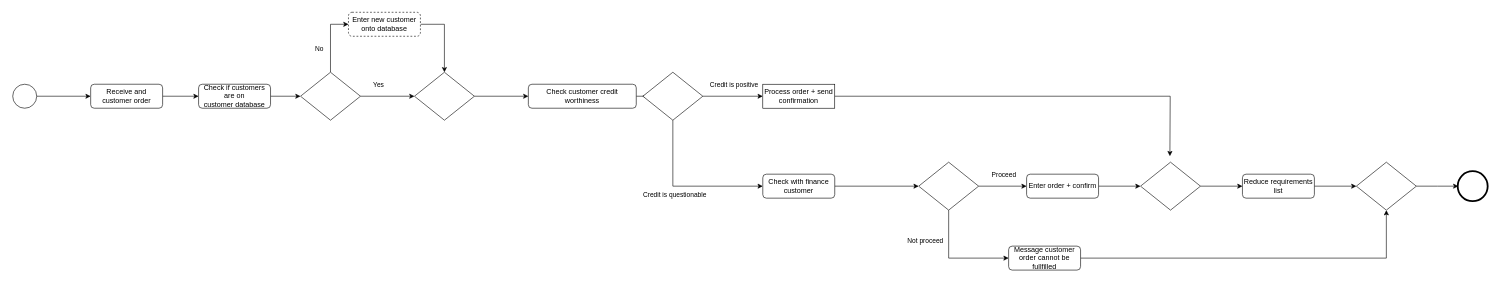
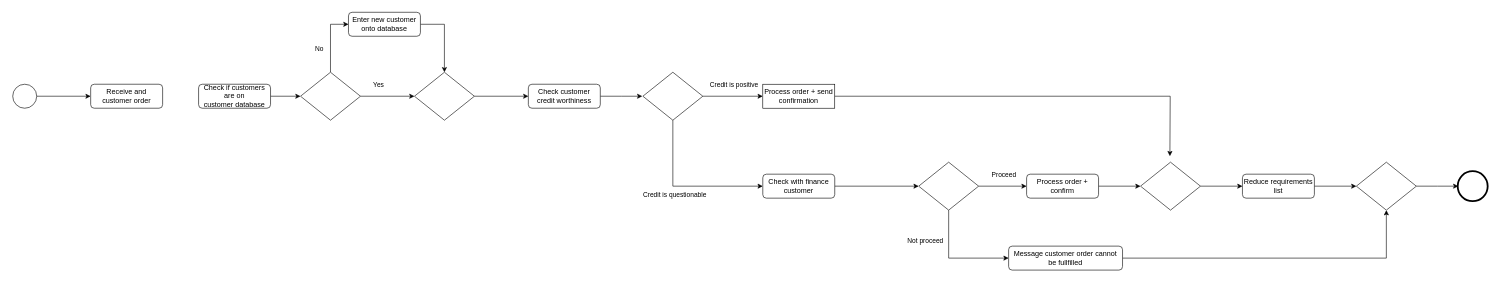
  <mxCell id="0" />
  <mxCell id="1" parent="0" />
- <mxCell id="2" style="edgeStyle=orthogonalEdgeStyle;rounded=0;orthogonalLoop=1;jettySize=auto;html=1;exitX=1;exitY=0.5;exitDx=0;exitDy=0;" parent="1" source="3" target="7" edge="1"><mxGeometry relative="1" as="geometry" /></mxCell>
  <mxCell id="3" value="Receive and customer order" style="rounded=1;whiteSpace=wrap;html=1;fontSize=12;glass=0;strokeWidth=1;shadow=0;" parent="1" vertex="1"><mxGeometry x="150" y="140" width="120" height="40" as="geometry" /></mxCell>
  <mxCell id="4" style="edgeStyle=orthogonalEdgeStyle;rounded=0;orthogonalLoop=1;jettySize=auto;html=1;entryX=0;entryY=0.5;entryDx=0;entryDy=0;" parent="1" source="5" target="3" edge="1"><mxGeometry relative="1" as="geometry" /></mxCell>
  <mxCell id="5" value="" style="ellipse;whiteSpace=wrap;html=1;aspect=fixed;" parent="1" vertex="1"><mxGeometry x="20" y="140" width="40" height="40" as="geometry" /></mxCell>
  <mxCell id="6" style="edgeStyle=orthogonalEdgeStyle;rounded=0;orthogonalLoop=1;jettySize=auto;html=1;exitX=1;exitY=0.5;exitDx=0;exitDy=0;" parent="1" source="7" target="12" edge="1"><mxGeometry relative="1" as="geometry" /></mxCell>
  <mxCell id="7" value="Check if customers are on customer&amp;nbsp;database" style="rounded=1;whiteSpace=wrap;html=1;fontSize=12;glass=0;strokeWidth=1;shadow=0;" parent="1" vertex="1"><mxGeometry x="330" y="140" width="120" height="40" as="geometry" /></mxCell>
  <mxCell id="8" style="edgeStyle=orthogonalEdgeStyle;rounded=0;orthogonalLoop=1;jettySize=auto;html=1;exitX=0.5;exitY=0;exitDx=0;exitDy=0;entryX=0;entryY=0.5;entryDx=0;entryDy=0;" parent="1" source="12" target="14" edge="1"><mxGeometry relative="1" as="geometry" /></mxCell>
  <mxCell id="9" value="No" style="edgeLabel;html=1;align=center;verticalAlign=middle;resizable=0;points=[];" parent="8" vertex="1" connectable="0"><mxGeometry x="0.042" y="-3" relative="1" as="geometry"><mxPoint x="-23" y="17" as="offset" /></mxGeometry></mxCell>
  <mxCell id="10" style="edgeStyle=orthogonalEdgeStyle;rounded=0;orthogonalLoop=1;jettySize=auto;html=1;exitX=1;exitY=0.5;exitDx=0;exitDy=0;entryX=0;entryY=0.5;entryDx=0;entryDy=0;" parent="1" source="12" target="16" edge="1"><mxGeometry relative="1" as="geometry" /></mxCell>
  <mxCell id="11" value="Yes" style="edgeLabel;html=1;align=center;verticalAlign=middle;resizable=0;points=[];" parent="10" vertex="1" connectable="0"><mxGeometry x="-0.333" relative="1" as="geometry"><mxPoint x="-1" y="-20" as="offset" /></mxGeometry></mxCell>
  <mxCell id="12" value="" style="rhombus;whiteSpace=wrap;html=1;shadow=0;fontFamily=Helvetica;fontSize=12;align=center;strokeWidth=1;spacing=6;spacingTop=-4;" parent="1" vertex="1"><mxGeometry x="500" y="120" width="100" height="80" as="geometry" /></mxCell>
  <mxCell id="13" style="edgeStyle=orthogonalEdgeStyle;rounded=0;orthogonalLoop=1;jettySize=auto;html=1;entryX=0.5;entryY=0;entryDx=0;entryDy=0;" parent="1" source="14" target="16" edge="1"><mxGeometry relative="1" as="geometry"><Array as="points"><mxPoint x="740" y="40" /></Array></mxGeometry></mxCell>
- <mxCell id="14" value="Enter new customer onto database" style="rounded=1;whiteSpace=wrap;html=1;fontSize=12;glass=0;strokeWidth=1;shadow=0;dashed=1;" parent="1" vertex="1"><mxGeometry x="580" y="20" width="120" height="40" as="geometry" /></mxCell>
+ <mxCell id="14" value="Enter new customer onto database" style="rounded=1;whiteSpace=wrap;html=1;fontSize=12;glass=0;strokeWidth=1;shadow=0;" parent="1" vertex="1"><mxGeometry x="580" y="20" width="120" height="40" as="geometry" /></mxCell>
  <mxCell id="15" style="edgeStyle=orthogonalEdgeStyle;rounded=0;orthogonalLoop=1;jettySize=auto;html=1;exitX=1;exitY=0.5;exitDx=0;exitDy=0;" parent="1" source="16" target="18" edge="1"><mxGeometry relative="1" as="geometry" /></mxCell>
  <mxCell id="16" value="" style="rhombus;whiteSpace=wrap;html=1;shadow=0;fontFamily=Helvetica;fontSize=12;align=center;strokeWidth=1;spacing=6;spacingTop=-4;" parent="1" vertex="1"><mxGeometry x="690" y="120" width="100" height="80" as="geometry" /></mxCell>
  <mxCell id="17" style="edgeStyle=orthogonalEdgeStyle;rounded=0;orthogonalLoop=1;jettySize=auto;html=1;" edge="1" parent="1" source="18"><mxGeometry relative="1" as="geometry"><mxPoint x="1070" y="160" as="targetPoint" /></mxGeometry></mxCell>
- <mxCell id="18" value="Check customer credit worthiness" style="rounded=1;whiteSpace=wrap;html=1;fontSize=12;glass=0;strokeWidth=1;shadow=0;" parent="1" vertex="1"><mxGeometry x="880" y="140" width="180" height="40" as="geometry" /></mxCell>
+ <mxCell id="18" value="Check customer credit worthiness" style="rounded=1;whiteSpace=wrap;html=1;fontSize=12;glass=0;strokeWidth=1;shadow=0;" parent="1" vertex="1"><mxGeometry x="880" y="140" width="120" height="40" as="geometry" /></mxCell>
  <mxCell id="19" style="edgeStyle=orthogonalEdgeStyle;rounded=0;orthogonalLoop=1;jettySize=auto;html=1;entryX=0;entryY=0.5;entryDx=0;entryDy=0;" parent="1" source="23" target="25" edge="1"><mxGeometry relative="1" as="geometry" /></mxCell>
  <mxCell id="20" value="Credit is positive" style="edgeLabel;html=1;align=center;verticalAlign=middle;resizable=0;points=[];" parent="19" vertex="1" connectable="0"><mxGeometry x="0.013" y="3" relative="1" as="geometry"><mxPoint y="-17" as="offset" /></mxGeometry></mxCell>
  <mxCell id="21" style="edgeStyle=orthogonalEdgeStyle;rounded=0;orthogonalLoop=1;jettySize=auto;html=1;entryX=0;entryY=0.5;entryDx=0;entryDy=0;" parent="1" source="23" target="27" edge="1"><mxGeometry relative="1" as="geometry"><Array as="points"><mxPoint x="1121" y="310" /></Array></mxGeometry></mxCell>
  <mxCell id="22" value="Credit is questionable" style="edgeLabel;html=1;align=center;verticalAlign=middle;resizable=0;points=[];" parent="21" vertex="1" connectable="0"><mxGeometry x="-0.36" y="2" relative="1" as="geometry"><mxPoint y="40" as="offset" /></mxGeometry></mxCell>
  <mxCell id="23" value="" style="rhombus;whiteSpace=wrap;html=1;shadow=0;fontFamily=Helvetica;fontSize=12;align=center;strokeWidth=1;spacing=6;spacingTop=-4;" parent="1" vertex="1"><mxGeometry x="1071" y="120" width="100" height="80" as="geometry" /></mxCell>
  <mxCell id="24" style="edgeStyle=orthogonalEdgeStyle;rounded=0;orthogonalLoop=1;jettySize=auto;html=1;" edge="1" parent="1" source="25"><mxGeometry relative="1" as="geometry"><mxPoint x="1950" y="260" as="targetPoint" /></mxGeometry></mxCell>
  <mxCell id="25" value="Process order + send confirmation" style="whiteSpace=wrap;html=1;fontSize=12;glass=0;strokeWidth=1;shadow=0;rounded=0;" parent="1" vertex="1"><mxGeometry x="1271" y="140" width="120" height="40" as="geometry" /></mxCell>
  <mxCell id="26" style="edgeStyle=orthogonalEdgeStyle;rounded=0;orthogonalLoop=1;jettySize=auto;html=1;" parent="1" source="27" target="32" edge="1"><mxGeometry relative="1" as="geometry" /></mxCell>
  <mxCell id="27" value="Check with finance customer" style="rounded=1;whiteSpace=wrap;html=1;fontSize=12;glass=0;strokeWidth=1;shadow=0;" parent="1" vertex="1"><mxGeometry x="1271" y="290" width="120" height="40" as="geometry" /></mxCell>
  <mxCell id="28" style="edgeStyle=orthogonalEdgeStyle;rounded=0;orthogonalLoop=1;jettySize=auto;html=1;" parent="1" source="32" target="38" edge="1"><mxGeometry relative="1" as="geometry" /></mxCell>
  <mxCell id="29" value="Proceed" style="edgeLabel;html=1;align=center;verticalAlign=middle;resizable=0;points=[];" parent="28" vertex="1" connectable="0"><mxGeometry x="0.033" y="-1" relative="1" as="geometry"><mxPoint y="-21" as="offset" /></mxGeometry></mxCell>
  <mxCell id="30" style="edgeStyle=orthogonalEdgeStyle;rounded=0;orthogonalLoop=1;jettySize=auto;html=1;entryX=0;entryY=0.5;entryDx=0;entryDy=0;" parent="1" source="32" target="34" edge="1"><mxGeometry relative="1" as="geometry"><Array as="points"><mxPoint x="1581" y="430" /></Array></mxGeometry></mxCell>
  <mxCell id="31" value="Not proceed" style="edgeLabel;html=1;align=center;verticalAlign=middle;resizable=0;points=[];" parent="30" vertex="1" connectable="0"><mxGeometry x="-0.363" y="2" relative="1" as="geometry"><mxPoint x="-42" y="-7" as="offset" /></mxGeometry></mxCell>
  <mxCell id="32" value="" style="rhombus;whiteSpace=wrap;html=1;shadow=0;fontFamily=Helvetica;fontSize=12;align=center;strokeWidth=1;spacing=6;spacingTop=-4;" parent="1" vertex="1"><mxGeometry x="1531" y="270" width="100" height="80" as="geometry" /></mxCell>
  <mxCell id="33" style="edgeStyle=orthogonalEdgeStyle;rounded=0;orthogonalLoop=1;jettySize=auto;html=1;" parent="1" source="34" target="42" edge="1"><mxGeometry relative="1" as="geometry" /></mxCell>
- <mxCell id="34" value="Message customer order cannot be fullfilled" style="rounded=1;whiteSpace=wrap;html=1;fontSize=12;glass=0;strokeWidth=1;shadow=0;" parent="1" vertex="1"><mxGeometry x="1681" y="410" width="120" height="40" as="geometry" /></mxCell>
+ <mxCell id="34" value="Message customer order cannot be fullfilled" style="rounded=1;whiteSpace=wrap;html=1;fontSize=12;glass=0;strokeWidth=1;shadow=0;" parent="1" vertex="1"><mxGeometry x="1681" y="410" width="190" height="40" as="geometry" /></mxCell>
  <mxCell id="35" style="edgeStyle=orthogonalEdgeStyle;rounded=0;orthogonalLoop=1;jettySize=auto;html=1;" parent="1" source="36" target="40" edge="1"><mxGeometry relative="1" as="geometry" /></mxCell>
  <mxCell id="36" value="" style="rhombus;whiteSpace=wrap;html=1;shadow=0;fontFamily=Helvetica;fontSize=12;align=center;strokeWidth=1;spacing=6;spacingTop=-4;" parent="1" vertex="1"><mxGeometry x="1901" y="270" width="100" height="80" as="geometry" /></mxCell>
  <mxCell id="37" style="edgeStyle=orthogonalEdgeStyle;rounded=0;orthogonalLoop=1;jettySize=auto;html=1;entryX=0;entryY=0.5;entryDx=0;entryDy=0;" parent="1" source="38" target="36" edge="1"><mxGeometry relative="1" as="geometry" /></mxCell>
- <mxCell id="38" value="Enter order + confirm" style="rounded=1;whiteSpace=wrap;html=1;fontSize=12;glass=0;strokeWidth=1;shadow=0;" parent="1" vertex="1"><mxGeometry x="1711" y="290" width="120" height="40" as="geometry" /></mxCell>
+ <mxCell id="38" value="Process order + confirm" style="rounded=1;whiteSpace=wrap;html=1;fontSize=12;glass=0;strokeWidth=1;shadow=0;" parent="1" vertex="1"><mxGeometry x="1711" y="290" width="120" height="40" as="geometry" /></mxCell>
  <mxCell id="39" style="edgeStyle=orthogonalEdgeStyle;rounded=0;orthogonalLoop=1;jettySize=auto;html=1;entryX=0;entryY=0.5;entryDx=0;entryDy=0;" parent="1" source="40" target="42" edge="1"><mxGeometry relative="1" as="geometry" /></mxCell>
  <mxCell id="40" value="Reduce requirements list" style="rounded=1;whiteSpace=wrap;html=1;fontSize=12;glass=0;strokeWidth=1;shadow=0;" parent="1" vertex="1"><mxGeometry x="2071" y="290" width="120" height="40" as="geometry" /></mxCell>
  <mxCell id="41" style="edgeStyle=orthogonalEdgeStyle;rounded=0;orthogonalLoop=1;jettySize=auto;html=1;entryX=0;entryY=0.5;entryDx=0;entryDy=0;" parent="1" source="42" edge="1"><mxGeometry relative="1" as="geometry"><mxPoint x="2431" y="310" as="targetPoint" /></mxGeometry></mxCell>
  <mxCell id="42" value="" style="rhombus;whiteSpace=wrap;html=1;shadow=0;fontFamily=Helvetica;fontSize=12;align=center;strokeWidth=1;spacing=6;spacingTop=-4;" parent="1" vertex="1"><mxGeometry x="2261" y="270" width="100" height="80" as="geometry" /></mxCell>
  <mxCell id="43" value="" style="points=[[0.145,0.145,0],[0.5,0,0],[0.855,0.145,0],[1,0.5,0],[0.855,0.855,0],[0.5,1,0],[0.145,0.855,0],[0,0.5,0]];shape=mxgraph.bpmn.event;html=1;verticalLabelPosition=bottom;labelBackgroundColor=#ffffff;verticalAlign=top;align=center;perimeter=ellipsePerimeter;outlineConnect=0;aspect=fixed;outline=end;symbol=terminate2;" vertex="1" parent="1"><mxGeometry x="2430" y="285" width="50" height="50" as="geometry" /></mxCell>
